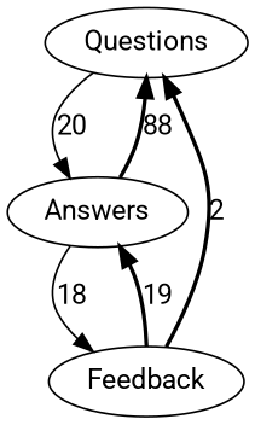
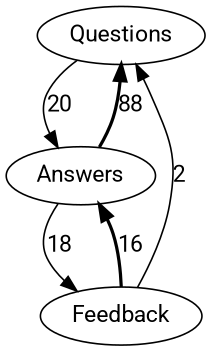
  digraph {
    fontname=Roboto
    node [fontname=Roboto group=a]
    edge [arrowhead=normal fontname=Roboto style=solid]
    Questions
    Answers
    Feedback
    Questions -> Answers [label=20]
    Questions -> Answers [style=invis arrowhead=""]
    Answers -> Questions [label=88 style=bold]
    Answers -> Feedback [label=18]
    Answers -> Feedback [style=invis arrowhead=""]
-   Feedback -> Questions [label=2 style=bold]
-   Feedback -> Answers [label=19 style=bold]
+   Feedback -> Questions [label=2]
+   Feedback -> Answers [label=16 style=bold]
  }
